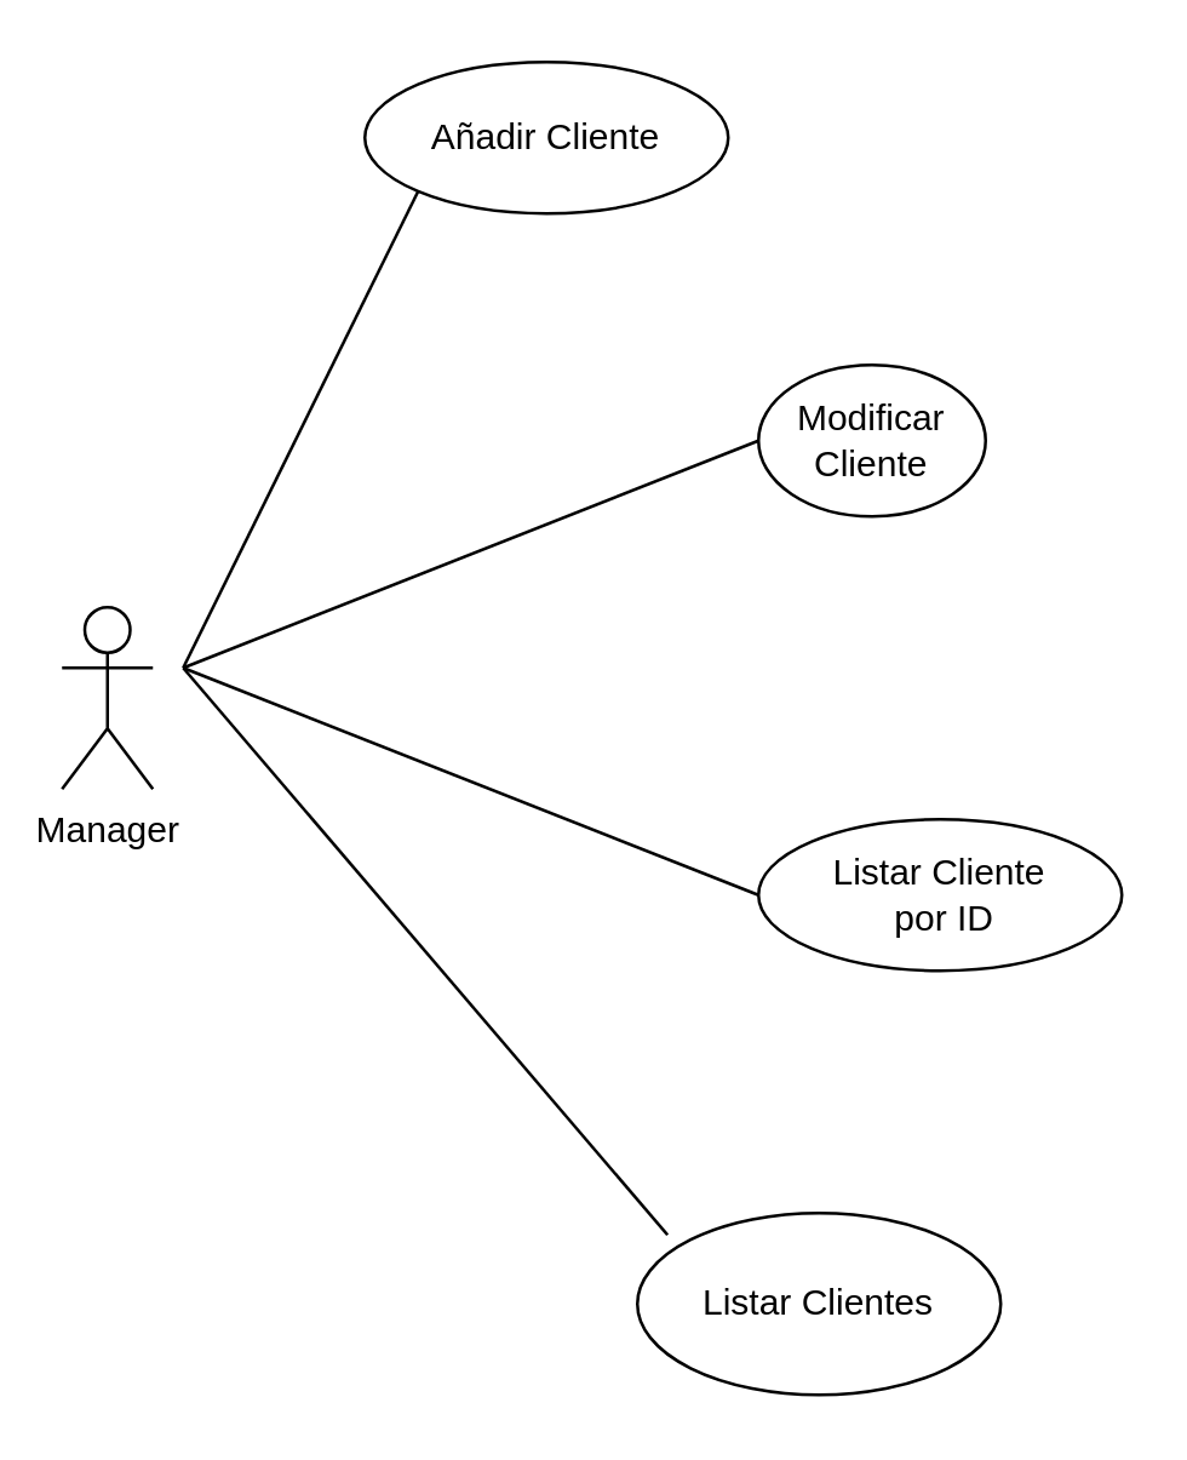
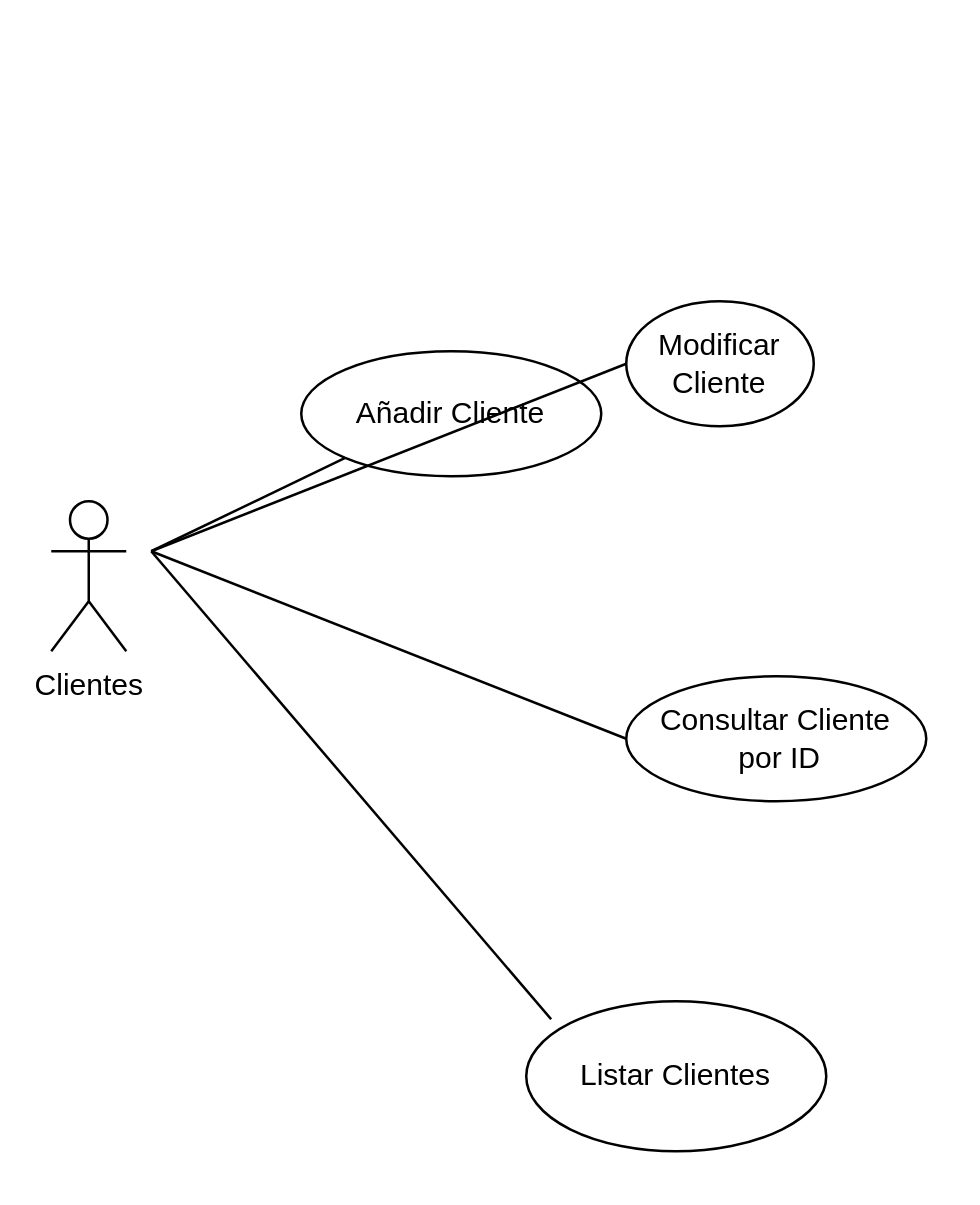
  <mxCell id="0" />
  <mxCell id="1" parent="0" />
- <mxCell id="2" value="Añadir Cliente" style="ellipse;whiteSpace=wrap;html=1;" parent="1" vertex="1"><mxGeometry x="120" y="20" width="120" height="50" as="geometry" /></mxCell>
+ <mxCell id="2" value="Añadir Cliente" style="ellipse;whiteSpace=wrap;html=1;" parent="1" vertex="1"><mxGeometry x="120" y="140" width="120" height="50" as="geometry" /></mxCell>
  <mxCell id="3" value="Modificar Cliente" style="ellipse;whiteSpace=wrap;html=1;" parent="1" vertex="1"><mxGeometry x="250" y="120" width="75" height="50" as="geometry" /></mxCell>
- <mxCell id="4" value="Listar Cliente&lt;br&gt;&amp;nbsp;por ID" style="ellipse;whiteSpace=wrap;html=1;" parent="1" vertex="1"><mxGeometry x="250" y="270" width="120" height="50" as="geometry" /></mxCell>
+ <mxCell id="4" value="Consultar Cliente&lt;br&gt;&amp;nbsp;por ID" style="ellipse;whiteSpace=wrap;html=1;" parent="1" vertex="1"><mxGeometry x="250" y="270" width="120" height="50" as="geometry" /></mxCell>
  <mxCell id="5" value="Listar Clientes" style="ellipse;whiteSpace=wrap;html=1;" parent="1" vertex="1"><mxGeometry x="210" y="400" width="120" height="60" as="geometry" /></mxCell>
- <mxCell id="6" value="Manager" style="shape=umlActor;verticalLabelPosition=bottom;verticalAlign=top;html=1;outlineConnect=0;" parent="1" vertex="1"><mxGeometry x="20" y="200" width="30" height="60" as="geometry" /></mxCell>
+ <mxCell id="6" value="Clientes" style="shape=umlActor;verticalLabelPosition=bottom;verticalAlign=top;html=1;outlineConnect=0;" parent="1" vertex="1"><mxGeometry x="20" y="200" width="30" height="60" as="geometry" /></mxCell>
  <mxCell id="7" value="" style="endArrow=none;html=1;entryX=0.083;entryY=0.12;entryDx=0;entryDy=0;entryPerimeter=0;" edge="1" parent="1" target="5"><mxGeometry width="50" height="50" relative="1" as="geometry"><mxPoint x="60" y="220" as="sourcePoint" /><mxPoint x="410" y="210" as="targetPoint" /></mxGeometry></mxCell>
  <mxCell id="8" value="" style="endArrow=none;html=1;entryX=0;entryY=0.5;entryDx=0;entryDy=0;" edge="1" parent="1" target="4"><mxGeometry width="50" height="50" relative="1" as="geometry"><mxPoint x="60" y="220" as="sourcePoint" /><mxPoint x="229.96" y="416" as="targetPoint" /></mxGeometry></mxCell>
  <mxCell id="9" value="" style="endArrow=none;html=1;entryX=0;entryY=0.5;entryDx=0;entryDy=0;" edge="1" parent="1" target="3"><mxGeometry width="50" height="50" relative="1" as="geometry"><mxPoint x="60" y="220" as="sourcePoint" /><mxPoint x="239.96" y="426" as="targetPoint" /></mxGeometry></mxCell>
  <mxCell id="10" value="" style="endArrow=none;html=1;entryX=0;entryY=1;entryDx=0;entryDy=0;" edge="1" parent="1" target="2"><mxGeometry width="50" height="50" relative="1" as="geometry"><mxPoint x="60" y="220" as="sourcePoint" /><mxPoint x="249.96" y="436" as="targetPoint" /></mxGeometry></mxCell>
